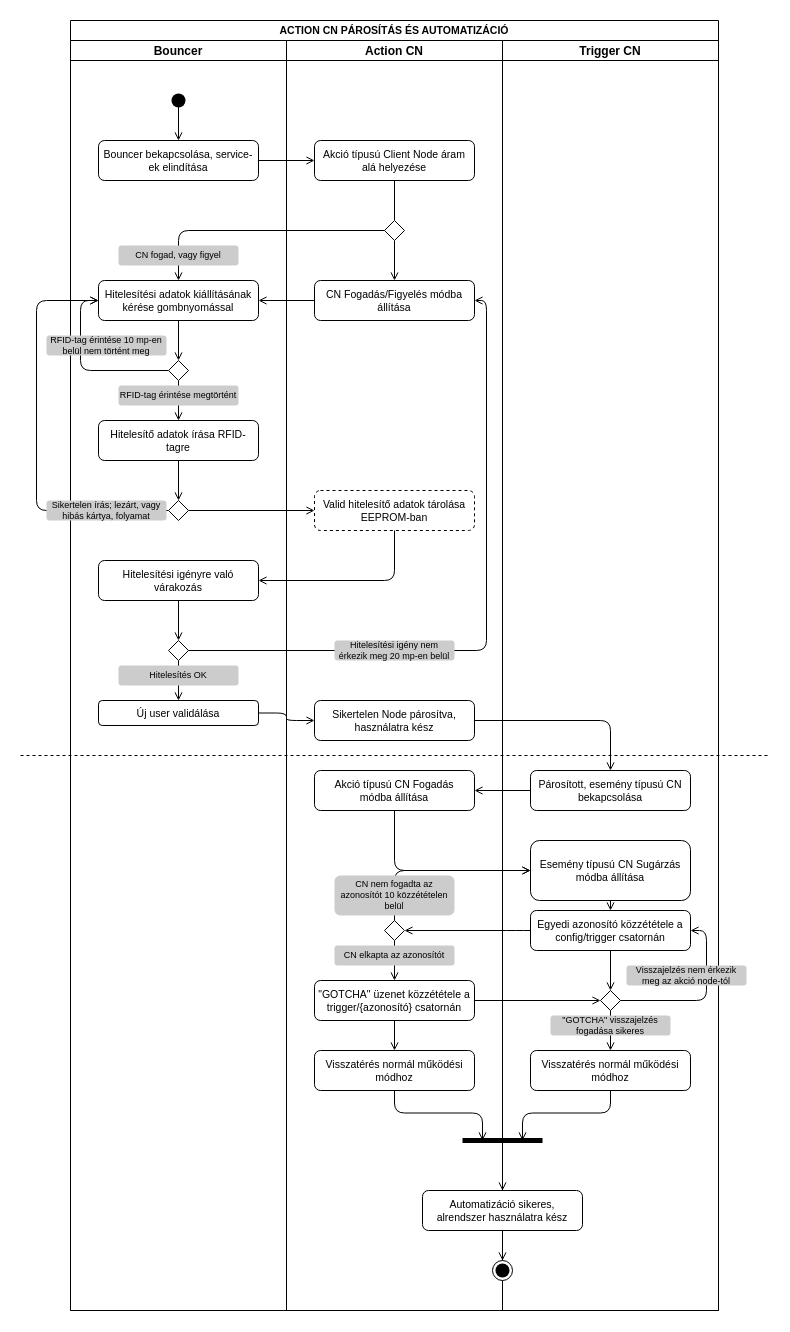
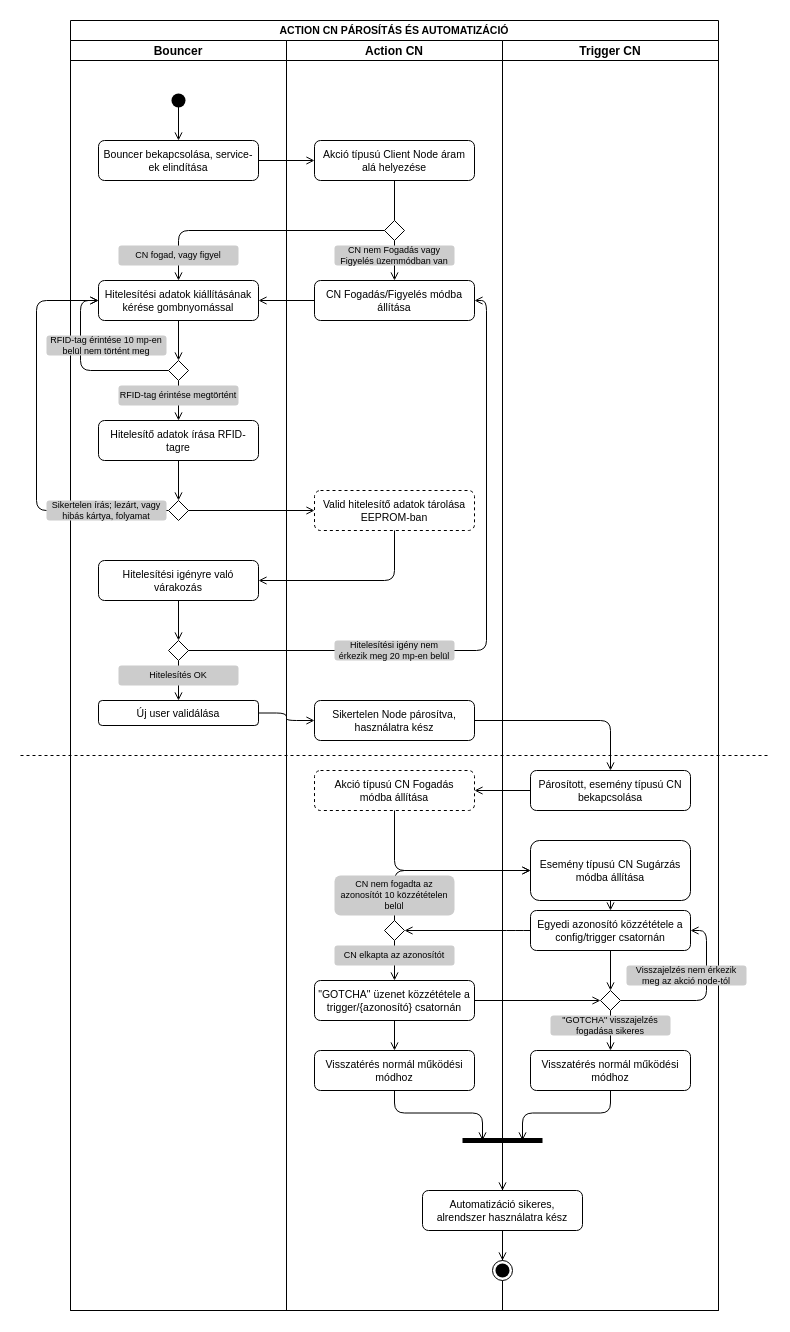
  <mxCell id="0" />
  <mxCell id="1" style="" parent="0" />
  <mxCell id="2" value="ACTION CN PÁROSÍTÁS ÉS AUTOMATIZÁCIÓ" style="swimlane;childLayout=stackLayout;resizeParent=1;resizeParentMax=0;startSize=20;fontSize=10.5;" parent="1" vertex="1"><mxGeometry x="70" width="648" height="1290" as="geometry" y="20" /></mxCell>
  <mxCell id="3" value="Bouncer" style="swimlane;startSize=20;fontSize=12;" parent="2" vertex="1"><mxGeometry y="20" width="216" height="1270" as="geometry" /></mxCell>
  <mxCell id="4" value="" style="edgeStyle=none;html=1;endArrow=open;endFill=0;fontSize=10.5;" parent="3" source="5" target="6" edge="1"><mxGeometry relative="1" as="geometry" /></mxCell>
  <mxCell id="5" value="" style="shape=waypoint;sketch=0;fillStyle=solid;size=6;pointerEvents=1;points=[];fillColor=none;resizable=0;rotatable=0;perimeter=centerPerimeter;snapToPoint=1;strokeWidth=5;fontSize=10.5;" parent="3" vertex="1"><mxGeometry x="88" y="40" width="40" height="40" as="geometry" /></mxCell>
  <mxCell id="6" value="&lt;font style=&quot;font-size: 10.5px&quot;&gt;Bouncer bekapcsolása, service-ek elindítása&lt;/font&gt;" style="rounded=1;whiteSpace=wrap;html=1;fontSize=10.5;fontFamily=Helvetica;spacing=4;" parent="3" vertex="1"><mxGeometry x="28" y="100" width="160" height="40" as="geometry" /></mxCell>
  <mxCell id="7" style="edgeStyle=orthogonalEdgeStyle;html=1;exitX=0.5;exitY=1;exitDx=0;exitDy=0;entryX=0.5;entryY=0;entryDx=0;entryDy=0;fontFamily=Helvetica;fontSize=10.5;endArrow=open;endFill=0;" parent="3" source="8" target="11" edge="1"><mxGeometry relative="1" as="geometry" /></mxCell>
  <mxCell id="8" value="Hitelesítési adatok kiállításának kérése gombnyomással" style="rounded=1;whiteSpace=wrap;html=1;fontSize=10.5;fontFamily=Helvetica;spacing=4;" parent="3" vertex="1"><mxGeometry x="28" y="240" width="160" height="40" as="geometry" /></mxCell>
  <mxCell id="9" style="edgeStyle=orthogonalEdgeStyle;html=1;exitX=0.5;exitY=1;exitDx=0;exitDy=0;entryX=0.5;entryY=0;entryDx=0;entryDy=0;fontFamily=Helvetica;fontSize=10.5;endArrow=open;endFill=0;" parent="3" source="11" target="13" edge="1"><mxGeometry relative="1" as="geometry" /></mxCell>
  <mxCell id="10" style="edgeStyle=orthogonalEdgeStyle;html=1;exitX=0;exitY=0.5;exitDx=0;exitDy=0;entryX=0;entryY=0.5;entryDx=0;entryDy=0;fontFamily=Helvetica;fontSize=10.5;endArrow=open;endFill=0;" parent="3" source="11" target="8" edge="1"><mxGeometry relative="1" as="geometry"><Array as="points"><mxPoint x="10" y="330" /><mxPoint x="10" y="260" /></Array></mxGeometry></mxCell>
  <mxCell id="11" value="" style="rhombus;whiteSpace=wrap;html=1;fontFamily=Helvetica;fontSize=10.5;strokeWidth=1;" parent="3" vertex="1"><mxGeometry x="98" y="320" width="20" height="20" as="geometry" /></mxCell>
  <mxCell id="12" value="" style="edgeStyle=orthogonalEdgeStyle;html=1;fontFamily=Helvetica;fontSize=10.5;fontColor=#000000;endArrow=open;endFill=0;" parent="3" source="13" target="15" edge="1"><mxGeometry relative="1" as="geometry" /></mxCell>
  <mxCell id="13" value="Hitelesítő adatok írása RFID-tagre" style="rounded=1;whiteSpace=wrap;html=1;fontSize=10.5;fontFamily=Helvetica;spacing=4;" parent="3" vertex="1"><mxGeometry x="28" y="380" width="160" height="40" as="geometry" /></mxCell>
  <mxCell id="14" style="edgeStyle=orthogonalEdgeStyle;html=1;exitX=0;exitY=0.5;exitDx=0;exitDy=0;fontFamily=Helvetica;fontSize=10.5;fontColor=#000000;endArrow=open;endFill=0;" parent="3" source="15" target="8" edge="1"><mxGeometry relative="1" as="geometry"><Array as="points"><mxPoint x="-34" y="470" /><mxPoint x="-34" y="260" /></Array><mxPoint x="-94" y="285" as="targetPoint" /></mxGeometry></mxCell>
  <mxCell id="15" value="" style="rhombus;whiteSpace=wrap;html=1;fontFamily=Helvetica;fontSize=10.5;strokeWidth=1;" parent="3" vertex="1"><mxGeometry x="98" y="460" width="20" height="20" as="geometry" /></mxCell>
  <mxCell id="16" value="" style="edgeStyle=orthogonalEdgeStyle;html=1;fontFamily=Helvetica;fontSize=10.5;fontColor=#000000;endArrow=open;endFill=0;" parent="3" source="17" target="19" edge="1"><mxGeometry relative="1" as="geometry" /></mxCell>
  <mxCell id="17" value="Hitelesítési igényre való várakozás" style="rounded=1;whiteSpace=wrap;html=1;fontSize=10.5;fontFamily=Helvetica;spacing=4;" parent="3" vertex="1"><mxGeometry x="28" y="520" width="160" height="40" as="geometry" /></mxCell>
  <mxCell id="18" value="" style="edgeStyle=orthogonalEdgeStyle;html=1;fontFamily=Helvetica;fontSize=10.5;fontColor=#000000;endArrow=open;endFill=0;" parent="3" source="19" target="20" edge="1"><mxGeometry relative="1" as="geometry" /></mxCell>
  <mxCell id="19" value="" style="rhombus;whiteSpace=wrap;html=1;fontFamily=Helvetica;fontSize=10.5;strokeWidth=1;" parent="3" vertex="1"><mxGeometry x="98" y="600" width="20" height="20" as="geometry" /></mxCell>
  <mxCell id="20" value="Új user validálása" style="rounded=1;whiteSpace=wrap;html=1;fontSize=10.5;fontFamily=Helvetica;spacing=4;" parent="3" vertex="1"><mxGeometry x="28" y="660" width="160" height="25" as="geometry" /></mxCell>
  <mxCell id="21" value="" style="edgeStyle=orthogonalEdgeStyle;html=1;fontFamily=Helvetica;fontSize=10.5;fontColor=#000000;endArrow=open;endFill=0;" parent="2" source="15" target="24" edge="1"><mxGeometry relative="1" as="geometry" /></mxCell>
  <mxCell id="22" value="Action CN" style="swimlane;startSize=20;fontSize=12;" parent="2" vertex="1"><mxGeometry x="216" y="20" width="216" height="1270" as="geometry" /></mxCell>
  <mxCell id="23" value="Akció típusú Client Node áram alá helyezése" style="rounded=1;whiteSpace=wrap;html=1;fontSize=10.5;spacing=4;" parent="22" vertex="1"><mxGeometry x="28" y="100" width="160" height="40" as="geometry" /></mxCell>
  <mxCell id="24" value="Valid hitelesítő adatok tárolása EEPROM-ban" style="rounded=1;whiteSpace=wrap;html=1;fontSize=10.5;fontFamily=Helvetica;spacing=4;dashed=1;" parent="22" vertex="1"><mxGeometry x="28" y="450" width="160" height="40" as="geometry" /></mxCell>
  <mxCell id="25" style="edgeStyle=orthogonalEdgeStyle;html=1;exitX=0.5;exitY=1;exitDx=0;exitDy=0;entryX=0.5;entryY=0;entryDx=0;entryDy=0;fontFamily=Helvetica;fontSize=10.5;fontColor=#000000;endArrow=open;endFill=0;" parent="22" source="33" target="26" edge="1"><mxGeometry relative="1" as="geometry" /></mxCell>
  <mxCell id="26" value="&lt;font style=&quot;font-size: 10.5px&quot;&gt;CN Fogadás/Figyelés módba állítása&lt;/font&gt;" style="rounded=1;whiteSpace=wrap;html=1;fontSize=10.5;spacing=4;" parent="22" vertex="1"><mxGeometry x="28" y="240" width="160" height="40" as="geometry" /></mxCell>
  <mxCell id="27" value="Sikertelen Node párosítva, használatra kész" style="rounded=1;whiteSpace=wrap;html=1;fontSize=10.5;fontFamily=Helvetica;spacing=4;" parent="22" vertex="1"><mxGeometry x="28" y="660" width="160" height="40" as="geometry" /></mxCell>
- <mxCell id="28" value="Akció típusú CN Fogadás módba állítása" style="rounded=1;whiteSpace=wrap;html=1;fontSize=10.5;fontFamily=Helvetica;spacing=4;" parent="22" vertex="1"><mxGeometry x="28" y="730" width="160" height="40" as="geometry" /></mxCell>
+ <mxCell id="28" value="Akció típusú CN Fogadás módba állítása" style="rounded=1;whiteSpace=wrap;html=1;fontSize=10.5;fontFamily=Helvetica;spacing=4;dashed=1;" parent="22" vertex="1"><mxGeometry x="28" y="730" width="160" height="40" as="geometry" /></mxCell>
  <mxCell id="29" value="Visszatérés normál működési módhoz" style="rounded=1;whiteSpace=wrap;html=1;fontSize=10.5;fontFamily=Helvetica;spacing=4;" parent="22" vertex="1"><mxGeometry x="28" y="1010" width="160" height="40" as="geometry" /></mxCell>
  <mxCell id="30" value="" style="edgeStyle=orthogonalEdgeStyle;html=1;fontFamily=Helvetica;fontSize=10.5;fontColor=#000000;endArrow=open;endFill=0;" parent="22" source="31" target="32" edge="1"><mxGeometry relative="1" as="geometry" /></mxCell>
  <mxCell id="31" value="" style="rhombus;whiteSpace=wrap;html=1;fontFamily=Helvetica;fontSize=10.5;strokeWidth=1;" parent="22" vertex="1"><mxGeometry x="98" y="880" width="20" height="20" as="geometry" /></mxCell>
  <mxCell id="32" value="&quot;GOTCHA&quot; üzenet közzététele a trigger/{azonosító} csatornán" style="rounded=1;whiteSpace=wrap;html=1;fontSize=10.5;fontFamily=Helvetica;spacing=4;fontStyle=0" parent="22" vertex="1"><mxGeometry x="28" y="940" width="160" height="40" as="geometry" /></mxCell>
  <mxCell id="33" value="" style="rhombus;whiteSpace=wrap;html=1;fontFamily=Helvetica;fontSize=10.5;strokeWidth=1;" parent="22" vertex="1"><mxGeometry x="98" y="180" width="20" height="20" as="geometry" /></mxCell>
  <mxCell id="34" value="" style="edgeStyle=orthogonalEdgeStyle;html=1;fontFamily=Helvetica;fontSize=10.5;fontColor=#000000;endArrow=none;endFill=0;" parent="22" source="23" target="33" edge="1"><mxGeometry relative="1" as="geometry"><mxPoint x="410" y="130" as="sourcePoint" /><mxPoint x="410" y="180" as="targetPoint" /></mxGeometry></mxCell>
  <mxCell id="35" value="" style="edgeStyle=orthogonalEdgeStyle;html=1;fontFamily=Helvetica;fontSize=10.5;fontColor=#000000;endArrow=open;endFill=0;entryX=0.5;entryY=0;entryDx=0;entryDy=0;" parent="22" source="32" target="29" edge="1"><mxGeometry relative="1" as="geometry" /></mxCell>
  <mxCell id="36" style="edgeStyle=orthogonalEdgeStyle;html=1;exitX=0;exitY=0.5;exitDx=0;exitDy=0;entryX=1;entryY=0.5;entryDx=0;entryDy=0;fontFamily=Helvetica;fontSize=10.5;fontColor=#000000;endArrow=open;endFill=0;" parent="2" source="45" target="28" edge="1"><mxGeometry relative="1" as="geometry" /></mxCell>
  <mxCell id="37" style="edgeStyle=orthogonalEdgeStyle;html=1;exitX=0.5;exitY=1;exitDx=0;exitDy=0;entryX=0;entryY=0.5;entryDx=0;entryDy=0;fontFamily=Helvetica;fontSize=10.5;fontColor=#000000;endArrow=open;endFill=0;" parent="2" source="28" target="47" edge="1"><mxGeometry relative="1" as="geometry" /></mxCell>
  <mxCell id="38" style="edgeStyle=orthogonalEdgeStyle;html=1;exitX=0.5;exitY=0;exitDx=0;exitDy=0;entryX=0;entryY=0.5;entryDx=0;entryDy=0;fontFamily=Helvetica;fontSize=10.5;fontColor=#000000;endArrow=open;endFill=0;" parent="2" source="31" target="47" edge="1"><mxGeometry relative="1" as="geometry" /></mxCell>
  <mxCell id="39" value="" style="edgeStyle=orthogonalEdgeStyle;html=1;fontFamily=Helvetica;fontSize=10.5;fontColor=#000000;endArrow=open;endFill=0;entryX=1;entryY=0.5;entryDx=0;entryDy=0;" parent="2" source="50" target="31" edge="1"><mxGeometry relative="1" as="geometry"><mxPoint x="366" y="1103" as="targetPoint" /><Array as="points"><mxPoint x="446" y="910" /><mxPoint x="446" y="910" /></Array></mxGeometry></mxCell>
  <mxCell id="40" style="edgeStyle=orthogonalEdgeStyle;html=1;exitX=1;exitY=0.5;exitDx=0;exitDy=0;entryX=0;entryY=0.5;entryDx=0;entryDy=0;fontFamily=Helvetica;fontSize=10.5;fontColor=#000000;endArrow=open;endFill=0;" parent="2" source="32" target="56" edge="1"><mxGeometry relative="1" as="geometry" /></mxCell>
  <mxCell id="41" style="edgeStyle=orthogonalEdgeStyle;html=1;exitX=0.5;exitY=1;exitDx=0;exitDy=0;entryX=0.25;entryY=0.5;entryDx=0;entryDy=0;entryPerimeter=0;fontFamily=Helvetica;fontSize=10.5;fontColor=#000000;endArrow=open;endFill=0;" parent="2" source="29" target="51" edge="1"><mxGeometry relative="1" as="geometry" /></mxCell>
  <mxCell id="42" value="Trigger CN" style="swimlane;startSize=20;fontSize=12;" parent="2" vertex="1"><mxGeometry x="432" y="20" width="216" height="1270" as="geometry"><mxRectangle x="240" y="20" width="30" height="460" as="alternateBounds" /></mxGeometry></mxCell>
  <mxCell id="43" value="" style="ellipse;whiteSpace=wrap;html=1;aspect=fixed;labelBackgroundColor=#FFFFFF;fontFamily=Helvetica;fontSize=10.5;fontColor=#000000;strokeWidth=1;" parent="42" vertex="1"><mxGeometry x="-10" y="1220" width="20" height="20" as="geometry" /></mxCell>
  <mxCell id="44" value="" style="shape=waypoint;sketch=0;fillStyle=solid;size=6;pointerEvents=1;points=[];fillColor=none;resizable=0;rotatable=0;perimeter=centerPerimeter;snapToPoint=1;strokeWidth=5;fontSize=10.5;" parent="42" vertex="1"><mxGeometry x="-20" y="1210" width="40" height="40" as="geometry" /></mxCell>
  <mxCell id="45" value="Párosított, esemény típusú CN bekapcsolása" style="rounded=1;whiteSpace=wrap;html=1;fontSize=10.5;fontFamily=Helvetica;spacing=4;" parent="42" vertex="1"><mxGeometry x="28" y="730" width="160" height="40" as="geometry" /></mxCell>
  <mxCell id="46" value="" style="edgeStyle=orthogonalEdgeStyle;html=1;fontFamily=Helvetica;fontSize=10.5;fontColor=#000000;endArrow=open;endFill=0;" parent="42" source="47" target="50" edge="1"><mxGeometry relative="1" as="geometry" /></mxCell>
  <mxCell id="47" value="Esemény típusú CN Sugárzás módba állítása" style="rounded=1;whiteSpace=wrap;html=1;fontSize=10.5;fontFamily=Helvetica;spacing=4;" parent="42" vertex="1"><mxGeometry x="28" y="800" width="160" height="60" as="geometry" /></mxCell>
  <mxCell id="48" style="edgeStyle=orthogonalEdgeStyle;html=1;exitX=0.5;exitY=1;exitDx=0;exitDy=0;entryX=0.75;entryY=0.5;entryDx=0;entryDy=0;entryPerimeter=0;fontFamily=Helvetica;fontSize=10.5;fontColor=#000000;endArrow=open;endFill=0;" parent="42" source="49" target="51" edge="1"><mxGeometry relative="1" as="geometry" /></mxCell>
  <mxCell id="49" value="Visszatérés normál működési módhoz" style="rounded=1;whiteSpace=wrap;html=1;fontSize=10.5;fontFamily=Helvetica;spacing=4;" parent="42" vertex="1"><mxGeometry x="28" y="1010" width="160" height="40" as="geometry" /></mxCell>
  <mxCell id="50" value="Egyedi azonosító közzététele a config/trigger csatornán" style="rounded=1;whiteSpace=wrap;html=1;fontSize=10.5;fontFamily=Helvetica;spacing=4;" parent="42" vertex="1"><mxGeometry x="28" y="870" width="160" height="40" as="geometry" /></mxCell>
  <mxCell id="51" value="" style="line;strokeWidth=5;html=1;labelBackgroundColor=#FFFFFF;fontFamily=Helvetica;fontSize=10.5;fontColor=#000000;" parent="42" vertex="1"><mxGeometry x="-40" y="1095" width="80" height="10" as="geometry" /></mxCell>
  <mxCell id="52" value="Automatizáció sikeres, alrendszer használatra kész" style="rounded=1;whiteSpace=wrap;html=1;fontSize=10.5;fontFamily=Helvetica;spacing=4;" parent="42" vertex="1"><mxGeometry x="-80" y="1150" width="160" height="40" as="geometry" /></mxCell>
  <mxCell id="53" value="" style="edgeStyle=orthogonalEdgeStyle;html=1;fontFamily=Helvetica;fontSize=10.5;fontColor=#000000;endArrow=open;endFill=0;" parent="42" source="51" target="52" edge="1"><mxGeometry relative="1" as="geometry" /></mxCell>
  <mxCell id="54" value="" style="edgeStyle=orthogonalEdgeStyle;html=1;fontFamily=Helvetica;fontSize=10.5;fontColor=#000000;endArrow=open;endFill=0;" parent="42" source="56" target="49" edge="1"><mxGeometry relative="1" as="geometry" /></mxCell>
  <mxCell id="55" style="edgeStyle=orthogonalEdgeStyle;html=1;exitX=1;exitY=0.5;exitDx=0;exitDy=0;fontFamily=Helvetica;fontSize=10.5;fontColor=#000000;endArrow=open;endFill=0;entryX=1;entryY=0.5;entryDx=0;entryDy=0;" parent="42" source="56" target="50" edge="1"><mxGeometry relative="1" as="geometry"><Array as="points"><mxPoint x="204" y="960" /><mxPoint x="204" y="890" /></Array><mxPoint x="166" y="1058" as="targetPoint" /></mxGeometry></mxCell>
  <mxCell id="56" value="" style="rhombus;whiteSpace=wrap;html=1;fontFamily=Helvetica;fontSize=10.5;strokeWidth=1;" parent="42" vertex="1"><mxGeometry x="98" y="950" width="20" height="20" as="geometry" /></mxCell>
  <mxCell id="57" value="" style="edgeStyle=orthogonalEdgeStyle;html=1;fontFamily=Helvetica;fontSize=10.5;fontColor=#000000;endArrow=open;endFill=0;entryX=0.5;entryY=0;entryDx=0;entryDy=0;" parent="42" source="50" target="56" edge="1"><mxGeometry relative="1" as="geometry" /></mxCell>
  <mxCell id="58" value="" style="edgeStyle=orthogonalEdgeStyle;html=1;fontFamily=Helvetica;fontSize=10.5;fontColor=#000000;endArrow=open;endFill=0;entryX=0.5;entryY=0;entryDx=0;entryDy=0;" parent="42" source="52" edge="1" target="43"><mxGeometry relative="1" as="geometry"><mxPoint y="1215" as="targetPoint" /></mxGeometry></mxCell>
  <mxCell id="59" value="" style="edgeStyle=none;html=1;endArrow=open;endFill=0;fontSize=10.5;" parent="2" source="6" target="23" edge="1"><mxGeometry relative="1" as="geometry" /></mxCell>
  <mxCell id="60" style="edgeStyle=orthogonalEdgeStyle;html=1;exitX=0;exitY=0.5;exitDx=0;exitDy=0;entryX=0.5;entryY=0;entryDx=0;entryDy=0;fontFamily=Helvetica;fontSize=10.5;fontColor=#000000;endArrow=open;endFill=0;" parent="2" source="33" target="8" edge="1"><mxGeometry relative="1" as="geometry" /></mxCell>
  <mxCell id="61" style="edgeStyle=orthogonalEdgeStyle;html=1;exitX=0;exitY=0.5;exitDx=0;exitDy=0;entryX=1;entryY=0.5;entryDx=0;entryDy=0;fontFamily=Helvetica;fontSize=10.5;fontColor=#000000;endArrow=open;endFill=0;" parent="2" source="26" target="8" edge="1"><mxGeometry relative="1" as="geometry" /></mxCell>
  <mxCell id="62" style="edgeStyle=orthogonalEdgeStyle;html=1;exitX=1;exitY=0.5;exitDx=0;exitDy=0;entryX=1;entryY=0.5;entryDx=0;entryDy=0;fontFamily=Helvetica;fontSize=10.5;fontColor=#000000;endArrow=open;endFill=0;" parent="2" source="19" target="26" edge="1"><mxGeometry relative="1" as="geometry"><Array as="points"><mxPoint x="416" y="630" /><mxPoint x="416" y="280" /></Array></mxGeometry></mxCell>
  <mxCell id="63" value="" style="edgeStyle=orthogonalEdgeStyle;html=1;fontFamily=Helvetica;fontSize=10.5;fontColor=#000000;endArrow=open;endFill=0;entryX=1;entryY=0.5;entryDx=0;entryDy=0;" parent="2" source="24" target="17" edge="1"><mxGeometry relative="1" as="geometry"><mxPoint x="180" y="540" as="targetPoint" /><Array as="points"><mxPoint x="324" y="480" /></Array></mxGeometry></mxCell>
  <mxCell id="64" value="" style="edgeStyle=orthogonalEdgeStyle;html=1;fontFamily=Helvetica;fontSize=10.5;fontColor=#000000;endArrow=open;endFill=0;" parent="2" source="20" target="27" edge="1"><mxGeometry relative="1" as="geometry" /></mxCell>
  <mxCell id="65" value="" style="edgeStyle=orthogonalEdgeStyle;html=1;fontFamily=Helvetica;fontSize=10.5;fontColor=#000000;endArrow=open;endFill=0;" parent="2" source="27" target="45" edge="1"><mxGeometry relative="1" as="geometry" /></mxCell>
  <mxCell id="66" value="CN elkapta az azonosítót" style="text;html=1;strokeColor=none;fillColor=#CCCCCC;align=center;verticalAlign=middle;whiteSpace=wrap;rounded=1;fontFamily=Helvetica;fontSize=9;labelBackgroundColor=none;fontColor=#000000;glass=0;shadow=0;sketch=0;" vertex="1" parent="1"><mxGeometry x="334" y="945" width="120" height="20" as="geometry" /></mxCell>
  <mxCell id="67" value="CN nem fogadta az azonosítót 10 közzétételen belül" style="text;html=1;strokeColor=none;fillColor=#CCCCCC;align=center;verticalAlign=middle;whiteSpace=wrap;rounded=1;fontFamily=Helvetica;fontSize=9;labelBackgroundColor=none;fontColor=#000000;glass=0;shadow=0;sketch=0;" vertex="1" parent="1"><mxGeometry x="334" y="875" width="120" height="40" as="geometry" /></mxCell>
  <mxCell id="68" value="&quot;GOTCHA&quot; visszajelzés fogadása sikeres" style="text;html=1;strokeColor=none;fillColor=#CCCCCC;align=center;verticalAlign=middle;whiteSpace=wrap;rounded=1;fontFamily=Helvetica;fontSize=9;labelBackgroundColor=none;fontColor=#000000;glass=0;shadow=0;sketch=0;" vertex="1" parent="1"><mxGeometry x="550" y="1015" width="120" height="20" as="geometry" /></mxCell>
  <mxCell id="69" value="Visszajelzés nem érkezik meg az akció node-tól" style="text;html=1;strokeColor=none;fillColor=#CCCCCC;align=center;verticalAlign=middle;whiteSpace=wrap;rounded=1;fontFamily=Helvetica;fontSize=9;labelBackgroundColor=none;fontColor=#000000;glass=0;shadow=0;sketch=0;" vertex="1" parent="1"><mxGeometry x="626" y="965" width="120" height="20" as="geometry" /></mxCell>
  <mxCell id="70" value="RFID-tag érintése 10 mp-en belül nem történt meg" style="text;html=1;strokeColor=none;fillColor=#CCCCCC;align=center;verticalAlign=middle;whiteSpace=wrap;rounded=1;fontFamily=Helvetica;fontSize=9;labelBackgroundColor=none;fontColor=#000000;glass=0;shadow=0;sketch=0;" vertex="1" parent="1"><mxGeometry x="46" y="335" width="120" height="20" as="geometry" /></mxCell>
  <mxCell id="71" value="CN fogad, vagy figyel" style="text;html=1;strokeColor=none;fillColor=#CCCCCC;align=center;verticalAlign=middle;whiteSpace=wrap;rounded=1;fontFamily=Helvetica;fontSize=9;labelBackgroundColor=none;fontColor=#000000;glass=0;shadow=0;sketch=0;" vertex="1" parent="1"><mxGeometry x="118" y="245" width="120" height="20" as="geometry" /></mxCell>
  <mxCell id="72" value="Hitelesítési igény nem érkezik meg 20 mp-en belül" style="text;html=1;strokeColor=none;fillColor=#CCCCCC;align=center;verticalAlign=middle;whiteSpace=wrap;rounded=1;fontFamily=Helvetica;fontSize=9;labelBackgroundColor=none;fontColor=#000000;glass=0;shadow=0;sketch=0;container=0;" vertex="1" parent="1"><mxGeometry x="334" y="640" width="120" height="20" as="geometry" /></mxCell>
+ <mxCell id="73" value="CN nem Fogadás vagy Figyelés üzemmódban van" style="text;html=1;strokeColor=none;fillColor=#CCCCCC;align=center;verticalAlign=middle;whiteSpace=wrap;rounded=1;fontFamily=Helvetica;fontSize=9;labelBackgroundColor=none;fontColor=#000000;glass=0;shadow=0;sketch=0;" vertex="1" parent="1"><mxGeometry x="334" y="245" width="120" height="20" as="geometry" /></mxCell>
  <mxCell id="74" value="RFID-tag érintése megtörtént" style="text;html=1;strokeColor=none;fillColor=#CCCCCC;align=center;verticalAlign=middle;whiteSpace=wrap;rounded=1;fontFamily=Helvetica;fontSize=9;labelBackgroundColor=none;fontColor=#000000;glass=0;shadow=0;sketch=0;" vertex="1" parent="1"><mxGeometry x="118" y="385" width="120" height="20" as="geometry" /></mxCell>
  <mxCell id="75" value="Hitelesítés OK" style="text;html=1;strokeColor=none;fillColor=#CCCCCC;align=center;verticalAlign=middle;whiteSpace=wrap;rounded=1;fontFamily=Helvetica;fontSize=9;labelBackgroundColor=none;fontColor=#000000;glass=0;shadow=0;sketch=0;" vertex="1" parent="1"><mxGeometry x="118" y="665" width="120" height="20" as="geometry" /></mxCell>
  <mxCell id="76" value="Sikertelen írás; lezárt, vagy hibás kártya, folyamat" style="text;html=1;strokeColor=none;fillColor=#CCCCCC;align=center;verticalAlign=middle;whiteSpace=wrap;rounded=1;fontFamily=Helvetica;fontSize=9;labelBackgroundColor=none;fontColor=#000000;glass=0;shadow=0;sketch=0;" vertex="1" parent="1"><mxGeometry x="46" y="500" width="120" height="20" as="geometry" /></mxCell>
  <mxCell id="77" value="" style="endArrow=none;dashed=1;html=1;fontFamily=Helvetica;fontSize=10.5;fontColor=#000000;" edge="1" parent="1"><mxGeometry width="50" height="50" relative="1" as="geometry"><mxPoint y="755" as="sourcePoint" x="20" /><mxPoint x="768" y="755" as="targetPoint" /></mxGeometry></mxCell>
  <mxCell id="78" value="Blanket" parent="0" />
  <mxCell id="79" value="" style="rounded=0;whiteSpace=wrap;html=1;labelBackgroundColor=#FFFFFF;fontFamily=Helvetica;fontSize=9;fontColor=#000000;strokeWidth=1;fillColor=none;strokeColor=none;" vertex="1" parent="78"><mxGeometry width="748" height="1290" as="geometry" x="20" y="20" /></mxCell>
